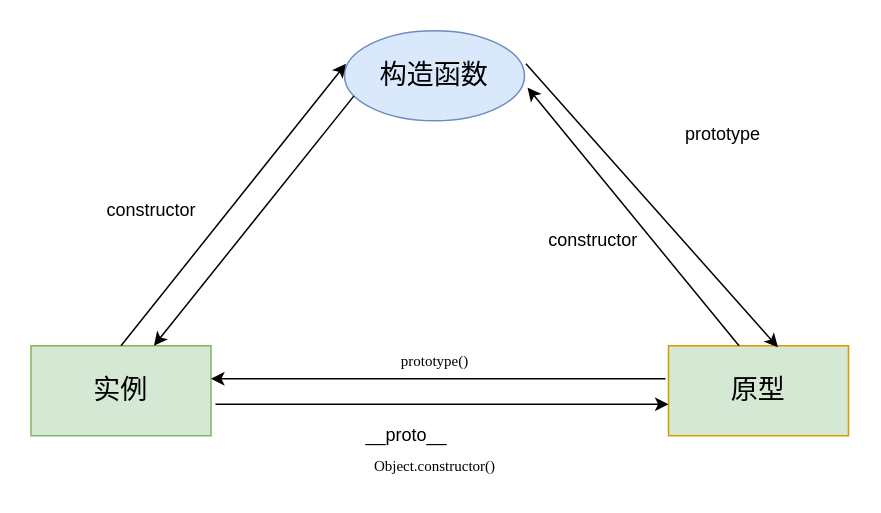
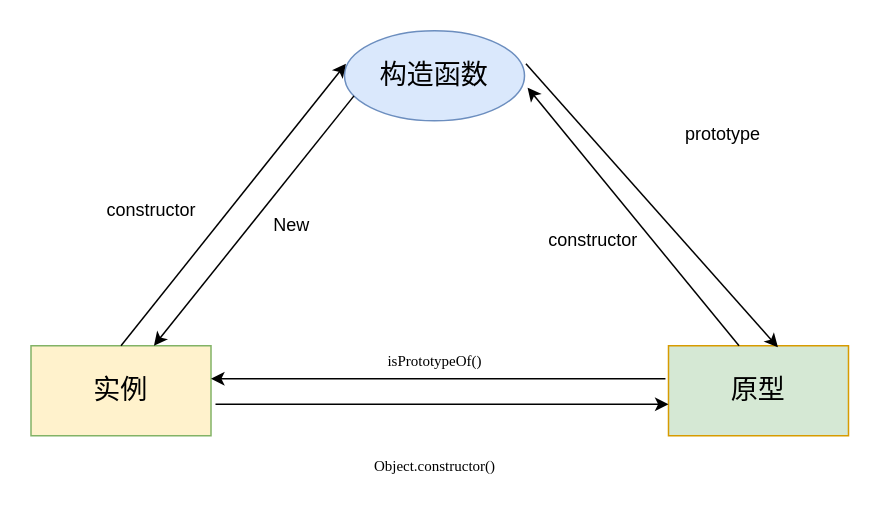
  <mxCell id="0" />
  <mxCell id="1" parent="0" />
  <mxCell id="2" value="&lt;font style=&quot;font-size: 18px&quot;&gt;构造函数&lt;/font&gt;" style="ellipse;whiteSpace=wrap;html=1;fillColor=#dae8fc;strokeColor=#6c8ebf;" vertex="1" parent="1"><mxGeometry x="229" y="20" width="120" height="60" as="geometry" /></mxCell>
  <mxCell id="3" value="&lt;font style=&quot;font-size: 18px&quot;&gt;原型&lt;/font&gt;" style="rounded=0;whiteSpace=wrap;html=1;fillColor=#d5e8d4;strokeColor=#d79b00;" vertex="1" parent="1"><mxGeometry x="445" y="230" width="120" height="60" as="geometry" /></mxCell>
- <mxCell id="4" value="&lt;font style=&quot;font-size: 18px&quot;&gt;实例&lt;/font&gt;" style="rounded=0;whiteSpace=wrap;html=1;fillColor=#d5e8d4;strokeColor=#82b366;" vertex="1" parent="1"><mxGeometry x="20" y="230" width="120" height="60" as="geometry" /></mxCell>
+ <mxCell id="4" value="&lt;font style=&quot;font-size: 18px&quot;&gt;实例&lt;/font&gt;" style="rounded=0;whiteSpace=wrap;html=1;fillColor=#fff2cc;strokeColor=#82b366;" vertex="1" parent="1"><mxGeometry x="20" y="230" width="120" height="60" as="geometry" /></mxCell>
  <mxCell id="5" value="" style="endArrow=classic;html=1;exitX=1.008;exitY=0.367;exitDx=0;exitDy=0;exitPerimeter=0;entryX=0.608;entryY=0.017;entryDx=0;entryDy=0;entryPerimeter=0;" edge="1" parent="1" source="2" target="3"><mxGeometry width="50" height="50" relative="1" as="geometry"><mxPoint x="255" y="230" as="sourcePoint" /><mxPoint x="325" y="100" as="targetPoint" /></mxGeometry></mxCell>
  <mxCell id="6" value="" style="endArrow=classic;html=1;entryX=1.017;entryY=0.633;entryDx=0;entryDy=0;entryPerimeter=0;exitX=0.392;exitY=0;exitDx=0;exitDy=0;exitPerimeter=0;" edge="1" parent="1" source="3" target="2"><mxGeometry width="50" height="50" relative="1" as="geometry"><mxPoint x="335" y="118" as="sourcePoint" /><mxPoint x="305" y="180" as="targetPoint" /></mxGeometry></mxCell>
  <mxCell id="7" value="" style="endArrow=classic;html=1;entryX=0.008;entryY=0.367;entryDx=0;entryDy=0;entryPerimeter=0;exitX=0.5;exitY=0;exitDx=0;exitDy=0;" edge="1" parent="1" source="4" target="2"><mxGeometry width="50" height="50" relative="1" as="geometry"><mxPoint x="115" y="258" as="sourcePoint" /><mxPoint x="184.97" y="86" as="targetPoint" /></mxGeometry></mxCell>
  <mxCell id="8" value="" style="endArrow=classic;html=1;entryX=0.683;entryY=0;entryDx=0;entryDy=0;exitX=0;exitY=0.75;exitDx=0;exitDy=0;entryPerimeter=0;" edge="1" parent="1" source="2" target="4"><mxGeometry width="50" height="50" relative="1" as="geometry"><mxPoint x="135" y="150" as="sourcePoint" /><mxPoint x="165" y="160" as="targetPoint" /></mxGeometry></mxCell>
+ <mxCell id="9" value="New" style="text;html=1;strokeColor=none;fillColor=none;align=center;verticalAlign=middle;whiteSpace=wrap;rounded=0;" vertex="1" parent="1"><mxGeometry x="174" y="140" width="40" height="20" as="geometry" /></mxCell>
  <mxCell id="10" value="" style="endArrow=classic;html=1;exitX=1.025;exitY=0.65;exitDx=0;exitDy=0;exitPerimeter=0;" edge="1" parent="1" source="4"><mxGeometry width="50" height="50" relative="1" as="geometry"><mxPoint x="225" y="230" as="sourcePoint" /><mxPoint x="445" y="269" as="targetPoint" /></mxGeometry></mxCell>
  <mxCell id="11" value="constructor" style="text;html=1;strokeColor=none;fillColor=none;align=center;verticalAlign=middle;whiteSpace=wrap;rounded=0;" vertex="1" parent="1"><mxGeometry x="375" y="150" width="40" height="20" as="geometry" /></mxCell>
  <mxCell id="12" value="&lt;span style=&quot;white-space: normal&quot;&gt;constructor&lt;/span&gt;" style="text;html=1;align=center;verticalAlign=middle;resizable=0;points=[];autosize=1;" vertex="1" parent="1"><mxGeometry x="65" y="130" width="70" height="20" as="geometry" /></mxCell>
- <mxCell id="13" value="__proto__" style="text;html=1;align=center;verticalAlign=middle;resizable=0;points=[];autosize=1;" vertex="1" parent="1"><mxGeometry x="235" y="280" width="70" height="20" as="geometry" /></mxCell>
  <mxCell id="14" value="&lt;p class=&quot;p1&quot; style=&quot;margin: 0px ; font-stretch: normal ; font-size: 10px ; line-height: normal ; font-family: &amp;#34;.sf ns text&amp;#34; ; white-space: normal&quot;&gt;Object.constructor()&lt;/p&gt;" style="text;html=1;align=center;verticalAlign=middle;resizable=0;points=[];autosize=1;" vertex="1" parent="1"><mxGeometry x="214" y="300" width="150" height="20" as="geometry" /></mxCell>
  <mxCell id="15" value="prototype" style="text;html=1;align=center;verticalAlign=middle;resizable=0;points=[];autosize=1;" vertex="1" parent="1"><mxGeometry x="446" y="79" width="70" height="20" as="geometry" /></mxCell>
  <mxCell id="16" value="" style="endArrow=classic;html=1;exitX=-0.017;exitY=0.367;exitDx=0;exitDy=0;exitPerimeter=0;" edge="1" parent="1" source="3"><mxGeometry width="50" height="50" relative="1" as="geometry"><mxPoint x="195" y="290" as="sourcePoint" /><mxPoint x="140" y="252" as="targetPoint" /></mxGeometry></mxCell>
- <mxCell id="17" value="&lt;p class=&quot;p1&quot; style=&quot;margin: 0px ; font-stretch: normal ; font-size: 10px ; line-height: normal ; font-family: &amp;#34;.sf ns text&amp;#34; ; white-space: normal&quot;&gt;prototype()&lt;/p&gt;" style="text;html=1;align=center;verticalAlign=middle;resizable=0;points=[];autosize=1;" vertex="1" parent="1"><mxGeometry x="239" y="230" width="100" height="20" as="geometry" /></mxCell>
+ <mxCell id="17" value="&lt;p class=&quot;p1&quot; style=&quot;margin: 0px ; font-stretch: normal ; font-size: 10px ; line-height: normal ; font-family: &amp;#34;.sf ns text&amp;#34; ; white-space: normal&quot;&gt;isPrototypeOf()&lt;/p&gt;" style="text;html=1;align=center;verticalAlign=middle;resizable=0;points=[];autosize=1;" vertex="1" parent="1"><mxGeometry x="239" y="230" width="100" height="20" as="geometry" /></mxCell>
